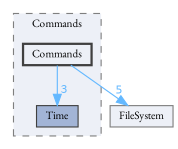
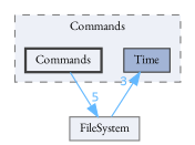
  digraph {
    compound=true
    fontname="EB Garamond"
    node [color=grey25 fillcolor="#edf0f7" fontname="EB Garamond" fontsize=10 shape=box style=filled]
    edge [color=steelblue1 fontcolor=steelblue1 fontname="EB Garamond" fontsize=10 labeldistance=1.5 labelfontname=Helvetica labelfontsize=10]
    n1 [fillcolor="#a2b4d6" height=0.2 label=Time width=0.4]
    n2 [height=0.2 label=Commands style="filled,bold" width=0.4]
    n3 [color=grey50 height=0.2 label=FileSystem width=0.4]
    subgraph cluster_1 {
      bgcolor="#edf0f7"
      fontsize=10
      label=Commands
      pencolor=grey50
      style="filled,dashed"
      n1
      n2
    }
-   n2 -> n1 [headlabel=3]
+   n3 -> n1 [headlabel=3]
    n2 -> n3 [headlabel=5]
  }
